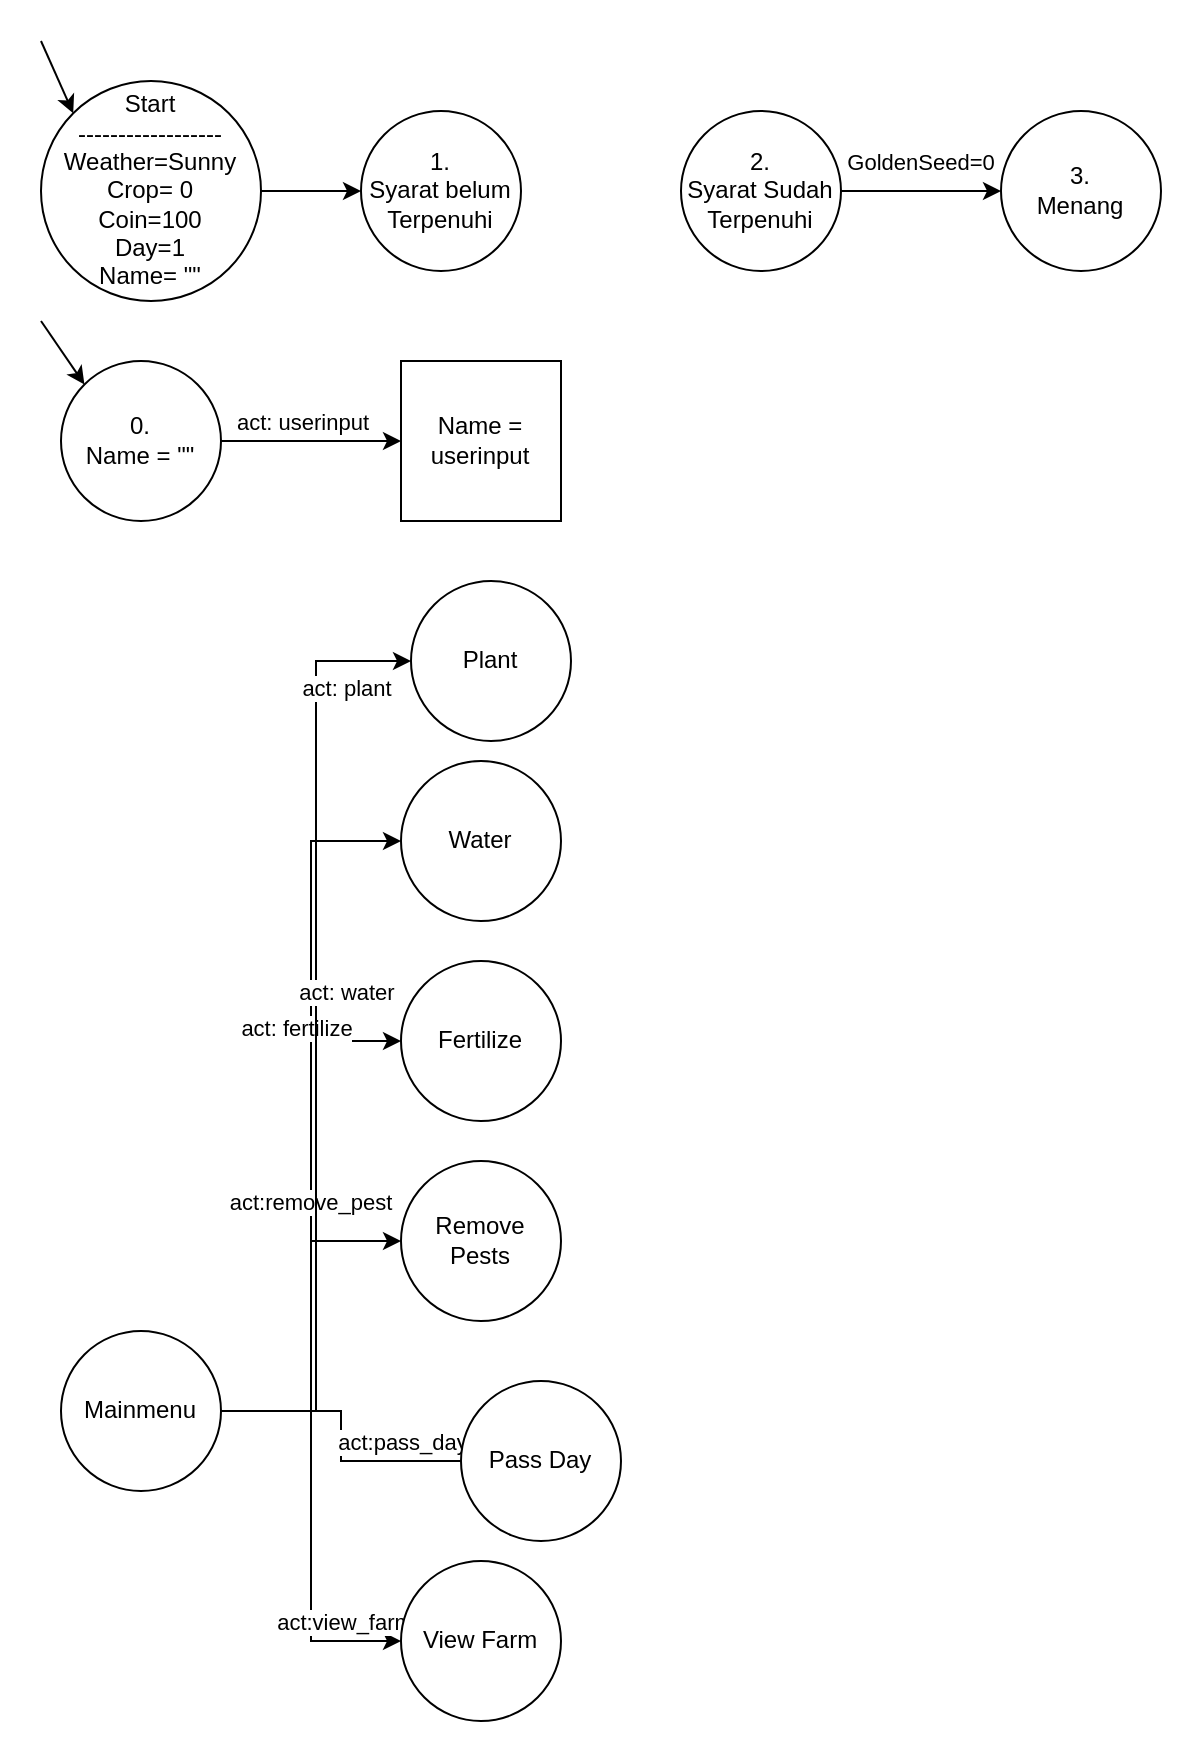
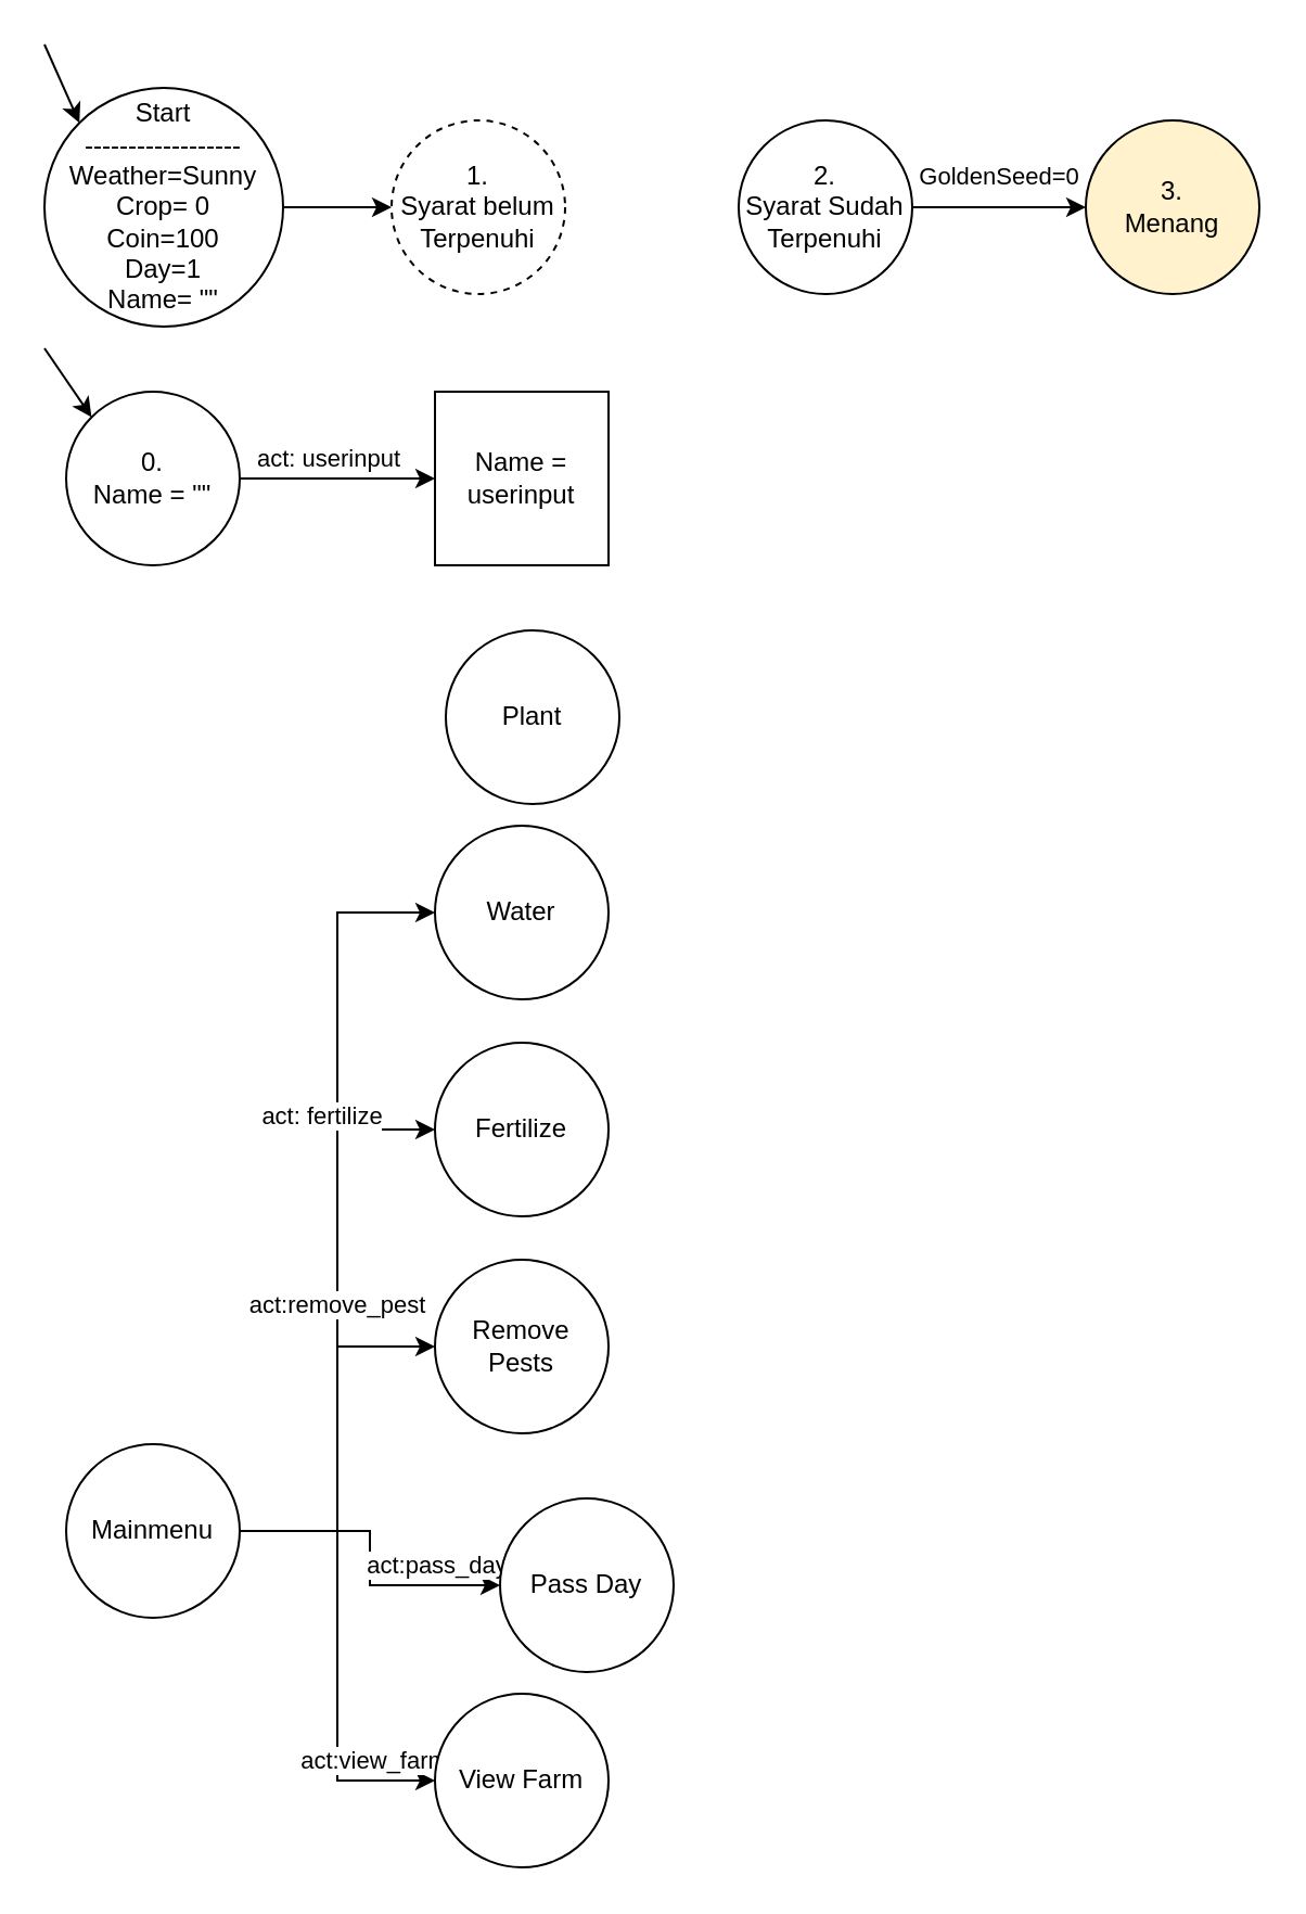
  <mxCell id="0" />
  <mxCell id="1" parent="0" />
  <mxCell id="2" style="edgeStyle=orthogonalEdgeStyle;rounded=0;orthogonalLoop=1;jettySize=auto;html=1;entryX=0;entryY=0.5;entryDx=0;entryDy=0;" parent="1" source="3" target="4" edge="1"><mxGeometry relative="1" as="geometry" /></mxCell>
  <mxCell id="3" value="Start&lt;div&gt;------------------&lt;/div&gt;&lt;div&gt;Weather=Sunny&lt;br&gt;&lt;/div&gt;&lt;div&gt;Crop= 0&lt;/div&gt;&lt;div&gt;Coin=100&lt;/div&gt;&lt;div&gt;Day=1&lt;/div&gt;&lt;div&gt;Name= &quot;&quot;&lt;/div&gt;" style="ellipse;whiteSpace=wrap;html=1;aspect=fixed;" parent="1" vertex="1"><mxGeometry x="20" y="40" width="110" height="110" as="geometry" /></mxCell>
- <mxCell id="4" value="1.&lt;div&gt;Syarat belum&lt;br&gt;Terpenuhi&lt;/div&gt;" style="ellipse;whiteSpace=wrap;html=1;aspect=fixed;" parent="1" vertex="1"><mxGeometry x="180" y="55" width="80" height="80" as="geometry" /></mxCell>
+ <mxCell id="4" value="1.&lt;div&gt;Syarat belum&lt;br&gt;Terpenuhi&lt;/div&gt;" style="ellipse;whiteSpace=wrap;html=1;aspect=fixed;dashed=1;" parent="1" vertex="1"><mxGeometry x="180" y="55" width="80" height="80" as="geometry" /></mxCell>
  <mxCell id="5" style="edgeStyle=orthogonalEdgeStyle;rounded=0;orthogonalLoop=1;jettySize=auto;html=1;entryX=0;entryY=0.5;entryDx=0;entryDy=0;" parent="1" source="7" target="8" edge="1"><mxGeometry relative="1" as="geometry"><mxPoint x="570" y="70" as="targetPoint" /></mxGeometry></mxCell>
  <mxCell id="6" value="&lt;div&gt;GoldenSeed=0&lt;/div&gt;" style="edgeLabel;html=1;align=center;verticalAlign=middle;resizable=0;points=[];" parent="5" vertex="1" connectable="0"><mxGeometry x="-0.14" relative="1" as="geometry"><mxPoint x="5" y="-15" as="offset" /></mxGeometry></mxCell>
  <mxCell id="7" value="2.&lt;div&gt;Syarat Sudah&lt;br&gt;Terpenuhi&lt;/div&gt;" style="ellipse;whiteSpace=wrap;html=1;aspect=fixed;" parent="1" vertex="1"><mxGeometry x="340" y="55" width="80" height="80" as="geometry" /></mxCell>
- <mxCell id="8" value="3.&lt;div&gt;Menang&lt;/div&gt;" style="ellipse;whiteSpace=wrap;html=1;aspect=fixed;" parent="1" vertex="1"><mxGeometry x="500" y="55" width="80" height="80" as="geometry" /></mxCell>
+ <mxCell id="8" value="3.&lt;div&gt;Menang&lt;/div&gt;" style="ellipse;whiteSpace=wrap;html=1;aspect=fixed;fillColor=#fff2cc;" parent="1" vertex="1"><mxGeometry x="500" y="55" width="80" height="80" as="geometry" /></mxCell>
  <mxCell id="9" value="" style="endArrow=classic;html=1;rounded=0;entryX=0;entryY=0;entryDx=0;entryDy=0;" parent="1" target="3" edge="1"><mxGeometry width="50" height="50" relative="1" as="geometry"><mxPoint x="20" y="20" as="sourcePoint" /><mxPoint x="50" y="24.65" as="targetPoint" /></mxGeometry></mxCell>
  <mxCell id="10" style="edgeStyle=orthogonalEdgeStyle;rounded=0;orthogonalLoop=1;jettySize=auto;html=1;entryX=0;entryY=0.5;entryDx=0;entryDy=0;" edge="1" parent="1" source="12" target="13"><mxGeometry relative="1" as="geometry" /></mxCell>
  <mxCell id="11" value="act: userinput" style="edgeLabel;html=1;align=center;verticalAlign=middle;resizable=0;points=[];" vertex="1" connectable="0" parent="10"><mxGeometry x="-0.288" y="1" relative="1" as="geometry"><mxPoint x="8" y="-9" as="offset" /></mxGeometry></mxCell>
  <mxCell id="12" value="0.&lt;div&gt;Name = &quot;&quot;&lt;/div&gt;" style="ellipse;whiteSpace=wrap;html=1;aspect=fixed;" vertex="1" parent="1"><mxGeometry x="30" y="180" width="80" height="80" as="geometry" /></mxCell>
  <mxCell id="13" value="Name = userinput" style="whiteSpace=wrap;html=1;aspect=fixed;rounded=0;" vertex="1" parent="1"><mxGeometry x="200" y="180" width="80" height="80" as="geometry" /></mxCell>
  <mxCell id="14" style="edgeStyle=orthogonalEdgeStyle;rounded=0;orthogonalLoop=1;jettySize=auto;html=1;entryX=0;entryY=0.5;entryDx=0;entryDy=0;" edge="1" parent="1" source="26" target="28"><mxGeometry relative="1" as="geometry" /></mxCell>
  <mxCell id="15" style="edgeStyle=orthogonalEdgeStyle;rounded=0;orthogonalLoop=1;jettySize=auto;html=1;entryX=0;entryY=0.5;entryDx=0;entryDy=0;" edge="1" parent="1" source="26" target="29"><mxGeometry relative="1" as="geometry" /></mxCell>
  <mxCell id="16" value="act: fertilize" style="edgeLabel;html=1;align=center;verticalAlign=middle;resizable=0;points=[];" vertex="1" connectable="0" parent="15"><mxGeometry x="0.662" y="2" relative="1" as="geometry"><mxPoint x="-6" y="-8" as="offset" /></mxGeometry></mxCell>
  <mxCell id="17" style="edgeStyle=orthogonalEdgeStyle;rounded=0;orthogonalLoop=1;jettySize=auto;html=1;entryX=0;entryY=0.5;entryDx=0;entryDy=0;" edge="1" parent="1" source="26" target="30"><mxGeometry relative="1" as="geometry" /></mxCell>
  <mxCell id="18" value="act:remove_pest" style="edgeLabel;html=1;align=center;verticalAlign=middle;resizable=0;points=[];" vertex="1" connectable="0" parent="17"><mxGeometry x="0.643" y="1" relative="1" as="geometry"><mxPoint x="-15" y="-19" as="offset" /></mxGeometry></mxCell>
- <mxCell id="19" style="edgeStyle=orthogonalEdgeStyle;rounded=0;orthogonalLoop=1;jettySize=auto;html=1;entryX=0;entryY=0.5;entryDx=0;entryDy=0;endArrow=none;" edge="1" parent="1" source="26" target="31"><mxGeometry relative="1" as="geometry" /></mxCell>
+ <mxCell id="19" style="edgeStyle=orthogonalEdgeStyle;rounded=0;orthogonalLoop=1;jettySize=auto;html=1;entryX=0;entryY=0.5;entryDx=0;entryDy=0;" edge="1" parent="1" source="26" target="31"><mxGeometry relative="1" as="geometry" /></mxCell>
  <mxCell id="20" value="act:pass_day" style="edgeLabel;html=1;align=center;verticalAlign=middle;resizable=0;points=[];" vertex="1" connectable="0" parent="19"><mxGeometry x="0.789" y="1" relative="1" as="geometry"><mxPoint x="-15" y="-9" as="offset" /></mxGeometry></mxCell>
  <mxCell id="21" style="edgeStyle=orthogonalEdgeStyle;rounded=0;orthogonalLoop=1;jettySize=auto;html=1;entryX=0;entryY=0.5;entryDx=0;entryDy=0;" edge="1" parent="1" source="26" target="32"><mxGeometry relative="1" as="geometry" /></mxCell>
  <mxCell id="22" value="act:view_farm" style="edgeLabel;html=1;align=center;verticalAlign=middle;resizable=0;points=[];" vertex="1" connectable="0" parent="21"><mxGeometry x="0.843" relative="1" as="geometry"><mxPoint x="-13" y="-10" as="offset" /></mxGeometry></mxCell>
- <mxCell id="23" style="edgeStyle=orthogonalEdgeStyle;rounded=0;orthogonalLoop=1;jettySize=auto;html=1;entryX=0;entryY=0.5;entryDx=0;entryDy=0;" edge="1" parent="1" source="26" target="27"><mxGeometry relative="1" as="geometry" /></mxCell>
- <mxCell id="24" value="act: plant" style="edgeLabel;html=1;align=center;verticalAlign=middle;resizable=0;points=[];" vertex="1" connectable="0" parent="23"><mxGeometry x="0.6" relative="1" as="geometry"><mxPoint x="15" y="-33" as="offset" /></mxGeometry></mxCell>
- <mxCell id="25" value="act: water" style="edgeLabel;html=1;align=center;verticalAlign=middle;resizable=0;points=[];" vertex="1" connectable="0" parent="23"><mxGeometry x="-0.194" y="4" relative="1" as="geometry"><mxPoint x="19" y="-68" as="offset" /></mxGeometry></mxCell>
  <mxCell id="26" value="Mainmenu" style="ellipse;whiteSpace=wrap;html=1;aspect=fixed;" vertex="1" parent="1"><mxGeometry x="30" y="665" width="80" height="80" as="geometry" /></mxCell>
  <mxCell id="27" value="Plant" style="ellipse;whiteSpace=wrap;html=1;aspect=fixed;" vertex="1" parent="1"><mxGeometry x="205" y="290" width="80" height="80" as="geometry" /></mxCell>
  <mxCell id="28" value="Water" style="ellipse;whiteSpace=wrap;html=1;aspect=fixed;" vertex="1" parent="1"><mxGeometry x="200" y="380" width="80" height="80" as="geometry" /></mxCell>
  <mxCell id="29" value="Fertilize" style="ellipse;whiteSpace=wrap;html=1;aspect=fixed;" vertex="1" parent="1"><mxGeometry x="200" y="480" width="80" height="80" as="geometry" /></mxCell>
  <mxCell id="30" value="Remove Pests" style="ellipse;whiteSpace=wrap;html=1;aspect=fixed;" vertex="1" parent="1"><mxGeometry x="200" y="580" width="80" height="80" as="geometry" /></mxCell>
  <mxCell id="31" value="Pass Day" style="ellipse;whiteSpace=wrap;html=1;aspect=fixed;" vertex="1" parent="1"><mxGeometry x="230" y="690" width="80" height="80" as="geometry" /></mxCell>
  <mxCell id="32" value="View Farm" style="ellipse;whiteSpace=wrap;html=1;aspect=fixed;" vertex="1" parent="1"><mxGeometry x="200" y="780" width="80" height="80" as="geometry" /></mxCell>
  <mxCell id="33" value="" style="endArrow=classic;html=1;rounded=0;entryX=0;entryY=0;entryDx=0;entryDy=0;" edge="1" parent="1" target="12"><mxGeometry width="50" height="50" relative="1" as="geometry"><mxPoint x="20" y="160" as="sourcePoint" /><mxPoint x="36" y="186" as="targetPoint" /></mxGeometry></mxCell>
